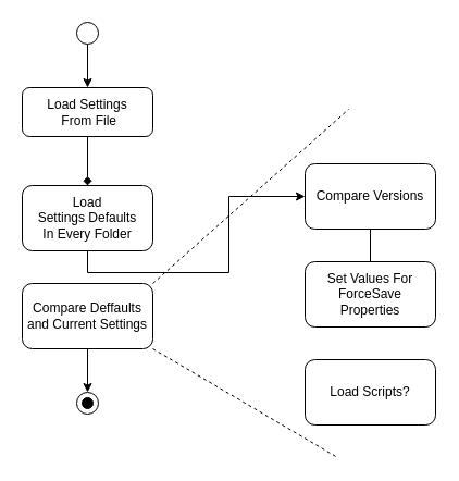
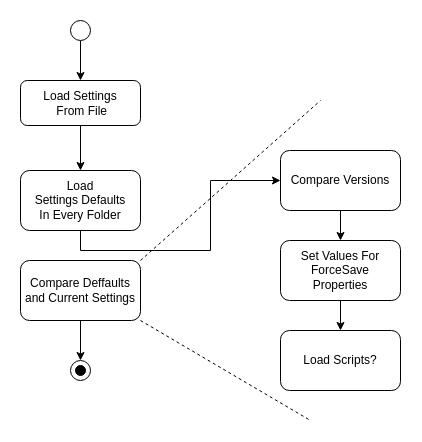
  <mxCell id="0" />
  <mxCell id="1" parent="0" />
  <mxCell id="2" style="edgeStyle=orthogonalEdgeStyle;rounded=0;orthogonalLoop=1;jettySize=auto;html=1;exitX=0.5;exitY=1;exitDx=0;exitDy=0;entryX=0.5;entryY=0;entryDx=0;entryDy=0;" edge="1" parent="1" source="3" target="16"><mxGeometry relative="1" as="geometry" /></mxCell>
  <mxCell id="3" value="" style="ellipse;whiteSpace=wrap;html=1;aspect=fixed;" vertex="1" parent="1"><mxGeometry x="70" y="20" width="20" height="20" as="geometry" /></mxCell>
  <mxCell id="4" style="edgeStyle=orthogonalEdgeStyle;rounded=0;orthogonalLoop=1;jettySize=auto;html=1;exitX=0.5;exitY=1;exitDx=0;exitDy=0;" edge="1" parent="1" source="5" target="20"><mxGeometry relative="1" as="geometry" /></mxCell>
  <mxCell id="5" value="Load &lt;br&gt;Settings Defaults&lt;br&gt;In Every Folder" style="rounded=1;whiteSpace=wrap;html=1;" vertex="1" parent="1"><mxGeometry x="20" y="170" width="120" height="60" as="geometry" /></mxCell>
  <mxCell id="6" value="" style="group" vertex="1" connectable="0" parent="1"><mxGeometry x="70" y="360" width="20" height="20" as="geometry" /></mxCell>
  <mxCell id="7" value="" style="group;movable=0;resizable=0;rotatable=0;deletable=0;editable=0;connectable=0;" vertex="1" connectable="0" parent="6"><mxGeometry width="20" height="20" as="geometry" /></mxCell>
  <mxCell id="8" value="" style="group" vertex="1" connectable="0" parent="7"><mxGeometry width="20" height="20" as="geometry" /></mxCell>
  <mxCell id="9" value="" style="group" vertex="1" connectable="0" parent="8"><mxGeometry width="20" height="20" as="geometry" /></mxCell>
  <mxCell id="10" value="" style="group" vertex="1" connectable="0" parent="9"><mxGeometry width="20" height="20" as="geometry" /></mxCell>
  <mxCell id="11" value="" style="ellipse;whiteSpace=wrap;html=1;aspect=fixed;" vertex="1" parent="10"><mxGeometry width="20" height="20" as="geometry" /></mxCell>
  <mxCell id="12" value="" style="ellipse;whiteSpace=wrap;html=1;aspect=fixed;fillColor=#000000;" vertex="1" parent="10"><mxGeometry x="5" y="5" width="10" height="10" as="geometry" /></mxCell>
  <mxCell id="13" style="edgeStyle=orthogonalEdgeStyle;rounded=0;orthogonalLoop=1;jettySize=auto;html=1;exitX=0.5;exitY=1;exitDx=0;exitDy=0;entryX=0.5;entryY=0;entryDx=0;entryDy=0;" edge="1" parent="1" source="14" target="11"><mxGeometry relative="1" as="geometry" /></mxCell>
  <mxCell id="14" value="Compare Deffaults and Current Settings" style="rounded=1;whiteSpace=wrap;html=1;" vertex="1" parent="1"><mxGeometry x="20" y="260" width="120" height="60" as="geometry" /></mxCell>
- <mxCell id="15" style="edgeStyle=orthogonalEdgeStyle;rounded=0;orthogonalLoop=1;jettySize=auto;html=1;exitX=0.5;exitY=1;exitDx=0;exitDy=0;entryX=0.5;entryY=0;entryDx=0;entryDy=0;endArrow=diamond;" edge="1" parent="1" source="16" target="5"><mxGeometry relative="1" as="geometry" /></mxCell>
+ <mxCell id="15" style="edgeStyle=orthogonalEdgeStyle;rounded=0;orthogonalLoop=1;jettySize=auto;html=1;exitX=0.5;exitY=1;exitDx=0;exitDy=0;entryX=0.5;entryY=0;entryDx=0;entryDy=0;" edge="1" parent="1" source="16" target="5"><mxGeometry relative="1" as="geometry" /></mxCell>
  <mxCell id="16" value="Load Settings&lt;br&gt;&amp;nbsp;From File" style="rounded=1;whiteSpace=wrap;html=1;" vertex="1" parent="1"><mxGeometry x="20" y="80" width="120" height="45" as="geometry" /></mxCell>
  <mxCell id="17" value="" style="endArrow=none;dashed=1;html=1;" edge="1" parent="1"><mxGeometry width="50" height="50" relative="1" as="geometry"><mxPoint x="140" y="320" as="sourcePoint" /><mxPoint x="310" y="420" as="targetPoint" /></mxGeometry></mxCell>
  <mxCell id="18" value="" style="endArrow=none;dashed=1;html=1;" edge="1" parent="1"><mxGeometry width="50" height="50" relative="1" as="geometry"><mxPoint x="140" y="260" as="sourcePoint" /><mxPoint x="320" y="100" as="targetPoint" /></mxGeometry></mxCell>
- <mxCell id="19" style="edgeStyle=orthogonalEdgeStyle;rounded=0;orthogonalLoop=1;jettySize=auto;html=1;exitX=0.5;exitY=1;exitDx=0;exitDy=0;entryX=0.5;entryY=0;entryDx=0;entryDy=0;endArrow=none;" edge="1" parent="1" source="20" target="22"><mxGeometry relative="1" as="geometry" /></mxCell>
+ <mxCell id="19" style="edgeStyle=orthogonalEdgeStyle;rounded=0;orthogonalLoop=1;jettySize=auto;html=1;exitX=0.5;exitY=1;exitDx=0;exitDy=0;entryX=0.5;entryY=0;entryDx=0;entryDy=0;" edge="1" parent="1" source="20" target="22"><mxGeometry relative="1" as="geometry" /></mxCell>
  <mxCell id="20" value="Compare Versions" style="rounded=1;whiteSpace=wrap;html=1;fillColor=#FFFFFF;" vertex="1" parent="1"><mxGeometry x="280" y="150" width="120" height="60" as="geometry" /></mxCell>
+ <mxCell id="21" style="edgeStyle=orthogonalEdgeStyle;rounded=0;orthogonalLoop=1;jettySize=auto;html=1;exitX=0.5;exitY=1;exitDx=0;exitDy=0;entryX=0.5;entryY=0;entryDx=0;entryDy=0;" edge="1" parent="1" source="22" target="23"><mxGeometry relative="1" as="geometry" /></mxCell>
  <mxCell id="22" value="Set Values For ForceSave&lt;br&gt;Properties" style="rounded=1;whiteSpace=wrap;html=1;" vertex="1" parent="1"><mxGeometry x="280" y="240" width="120" height="60" as="geometry" /></mxCell>
  <mxCell id="23" value="Load Scripts?" style="rounded=1;whiteSpace=wrap;html=1;fillColor=#FFFFFF;" vertex="1" parent="1"><mxGeometry x="280" y="330" width="120" height="60" as="geometry" /></mxCell>
